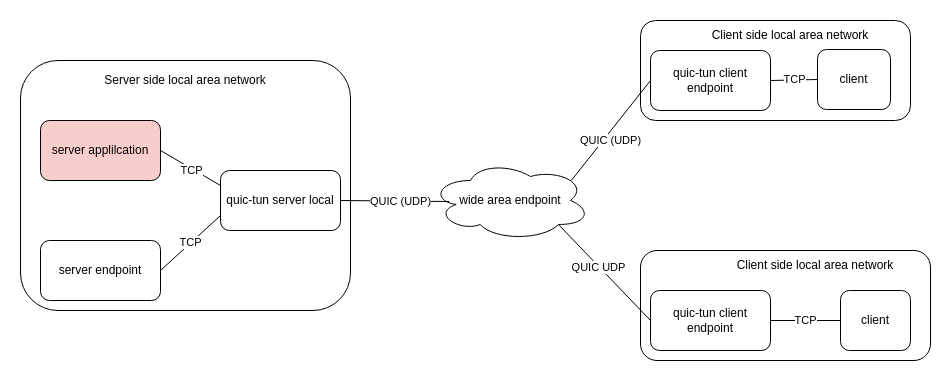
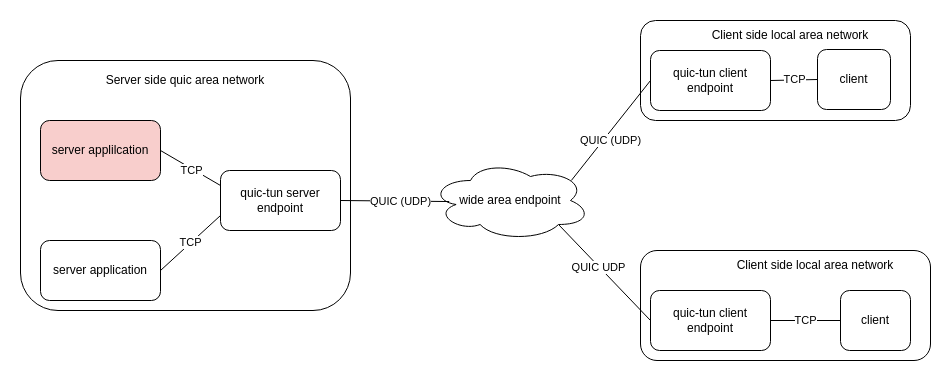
  <mxCell id="0" />
  <mxCell id="1" parent="0" />
  <mxCell id="2" value="server applilcation" style="rounded=1;whiteSpace=wrap;html=1;fillColor=#f8cecc;" vertex="1" parent="1"><mxGeometry x="40" y="120" width="120" height="60" as="geometry" /></mxCell>
- <mxCell id="3" value="server endpoint" style="rounded=1;whiteSpace=wrap;html=1;" vertex="1" parent="1"><mxGeometry x="40" y="240" width="120" height="60" as="geometry" /></mxCell>
- <mxCell id="4" value="quic-tun server local" style="rounded=1;whiteSpace=wrap;html=1;" vertex="1" parent="1"><mxGeometry x="220" y="170" width="120" height="60" as="geometry" /></mxCell>
+ <mxCell id="3" value="server application" style="rounded=1;whiteSpace=wrap;html=1;" vertex="1" parent="1"><mxGeometry x="40" y="240" width="120" height="60" as="geometry" /></mxCell>
+ <mxCell id="4" value="quic-tun server endpoint" style="rounded=1;whiteSpace=wrap;html=1;" vertex="1" parent="1"><mxGeometry x="220" y="170" width="120" height="60" as="geometry" /></mxCell>
  <mxCell id="5" value="TCP" style="endArrow=none;html=1;strokeColor=default;exitX=1;exitY=0.5;exitDx=0;exitDy=0;entryX=0;entryY=0.75;entryDx=0;entryDy=0;" edge="1" parent="1" source="3" target="4"><mxGeometry width="50" height="50" relative="1" as="geometry"><mxPoint x="240" y="280" as="sourcePoint" /><mxPoint x="290" y="230" as="targetPoint" /></mxGeometry></mxCell>
  <mxCell id="6" value="" style="endArrow=none;html=1;strokeColor=default;entryX=1;entryY=0.5;entryDx=0;entryDy=0;exitX=0;exitY=0.25;exitDx=0;exitDy=0;" edge="1" parent="1" source="4" target="2"><mxGeometry width="50" height="50" relative="1" as="geometry"><mxPoint x="240" y="280" as="sourcePoint" /><mxPoint x="290" y="230" as="targetPoint" /></mxGeometry></mxCell>
  <mxCell id="7" value="TCP" style="edgeLabel;html=1;align=center;verticalAlign=middle;resizable=0;points=[];" vertex="1" connectable="0" parent="6"><mxGeometry x="0.438" y="1" relative="1" as="geometry"><mxPoint x="14" y="9" as="offset" /></mxGeometry></mxCell>
  <mxCell id="8" value="quic-tun client endpoint" style="rounded=1;whiteSpace=wrap;html=1;" vertex="1" parent="1"><mxGeometry x="650" y="50" width="120" height="60" as="geometry" /></mxCell>
  <mxCell id="9" value="client" style="rounded=1;whiteSpace=wrap;html=1;" vertex="1" parent="1"><mxGeometry x="817" y="49" width="73" height="60" as="geometry" /></mxCell>
  <mxCell id="10" value="QUIC (UDP)" style="endArrow=none;html=1;strokeColor=default;exitX=0.88;exitY=0.25;exitDx=0;exitDy=0;entryX=0;entryY=0.5;entryDx=0;entryDy=0;exitPerimeter=0;" edge="1" parent="1" source="17" target="8"><mxGeometry x="-0.127" y="-6" width="50" height="50" relative="1" as="geometry"><mxPoint x="690" y="200" as="sourcePoint" /><mxPoint x="800" y="210" as="targetPoint" /><mxPoint as="offset" /></mxGeometry></mxCell>
  <mxCell id="11" value="TCP" style="endArrow=none;html=1;strokeColor=default;entryX=0;entryY=0.5;entryDx=0;entryDy=0;exitX=1;exitY=0.5;exitDx=0;exitDy=0;" edge="1" parent="1" source="8" target="9"><mxGeometry width="50" height="50" relative="1" as="geometry"><mxPoint x="610" y="240" as="sourcePoint" /><mxPoint x="660" y="190" as="targetPoint" /></mxGeometry></mxCell>
  <mxCell id="12" value="quic-tun client endpoint" style="rounded=1;whiteSpace=wrap;html=1;" vertex="1" parent="1"><mxGeometry x="650" y="290" width="120" height="60" as="geometry" /></mxCell>
  <mxCell id="13" value="client" style="rounded=1;whiteSpace=wrap;html=1;" vertex="1" parent="1"><mxGeometry x="840" y="290" width="70" height="60" as="geometry" /></mxCell>
  <mxCell id="14" value="TCP" style="endArrow=none;html=1;strokeColor=default;entryX=0;entryY=0.5;entryDx=0;entryDy=0;exitX=1;exitY=0.5;exitDx=0;exitDy=0;" edge="1" parent="1" source="12" target="13"><mxGeometry width="50" height="50" relative="1" as="geometry"><mxPoint x="630" y="480" as="sourcePoint" /><mxPoint x="680" y="430" as="targetPoint" /></mxGeometry></mxCell>
  <mxCell id="15" value="" style="endArrow=none;html=1;strokeColor=default;exitX=0.8;exitY=0.8;exitDx=0;exitDy=0;entryX=0;entryY=0.5;entryDx=0;entryDy=0;exitPerimeter=0;" edge="1" parent="1" source="17" target="12"><mxGeometry width="50" height="50" relative="1" as="geometry"><mxPoint x="690" y="200" as="sourcePoint" /><mxPoint x="800" y="210" as="targetPoint" /></mxGeometry></mxCell>
  <mxCell id="16" value="QUIC UDP" style="edgeLabel;html=1;align=center;verticalAlign=middle;resizable=0;points=[];" vertex="1" connectable="0" parent="15"><mxGeometry x="-0.126" y="-1" relative="1" as="geometry"><mxPoint as="offset" /></mxGeometry></mxCell>
  <mxCell id="17" value="wide area endpoint" style="ellipse;shape=cloud;whiteSpace=wrap;html=1;" vertex="1" parent="1"><mxGeometry x="430" y="160" width="160" height="80" as="geometry" /></mxCell>
  <mxCell id="18" value="" style="endArrow=none;html=1;strokeColor=default;exitX=1;exitY=0.5;exitDx=0;exitDy=0;entryX=0.117;entryY=0.513;entryDx=0;entryDy=0;entryPerimeter=0;" edge="1" parent="1" source="4" target="17"><mxGeometry width="50" height="50" relative="1" as="geometry"><mxPoint x="530" y="270" as="sourcePoint" /><mxPoint x="580" y="220" as="targetPoint" /></mxGeometry></mxCell>
  <mxCell id="19" value="QUIC (UDP)" style="edgeLabel;html=1;align=center;verticalAlign=middle;resizable=0;points=[];" vertex="1" connectable="0" parent="18"><mxGeometry x="-0.295" y="1" relative="1" as="geometry"><mxPoint x="21" y="1" as="offset" /></mxGeometry></mxCell>
  <mxCell id="20" value="" style="rounded=1;whiteSpace=wrap;html=1;fillColor=none;" vertex="1" parent="1"><mxGeometry x="20" y="60" width="330" height="250" as="geometry" /></mxCell>
- <mxCell id="21" value="Server side local area network" style="text;html=1;strokeColor=none;fillColor=none;align=center;verticalAlign=middle;whiteSpace=wrap;rounded=0;" vertex="1" parent="1"><mxGeometry x="80" y="65" width="210" height="30" as="geometry" /></mxCell>
+ <mxCell id="21" value="Server side quic area network" style="text;html=1;strokeColor=none;fillColor=none;align=center;verticalAlign=middle;whiteSpace=wrap;rounded=0;" vertex="1" parent="1"><mxGeometry x="80" y="65" width="210" height="30" as="geometry" /></mxCell>
  <mxCell id="22" value="" style="rounded=1;whiteSpace=wrap;html=1;fillColor=none;" vertex="1" parent="1"><mxGeometry x="640" y="20" width="270" height="100" as="geometry" /></mxCell>
  <mxCell id="23" value="" style="rounded=1;whiteSpace=wrap;html=1;fillColor=none;" vertex="1" parent="1"><mxGeometry x="640" y="250" width="290" height="110" as="geometry" /></mxCell>
  <mxCell id="24" value="Client side local area network" style="text;html=1;strokeColor=none;fillColor=none;align=center;verticalAlign=middle;whiteSpace=wrap;rounded=0;" vertex="1" parent="1"><mxGeometry x="705" y="20" width="170" height="30" as="geometry" /></mxCell>
  <mxCell id="25" value="Client side local area network" style="text;html=1;strokeColor=none;fillColor=none;align=center;verticalAlign=middle;whiteSpace=wrap;rounded=0;" vertex="1" parent="1"><mxGeometry x="730" y="250" width="170" height="30" as="geometry" /></mxCell>
